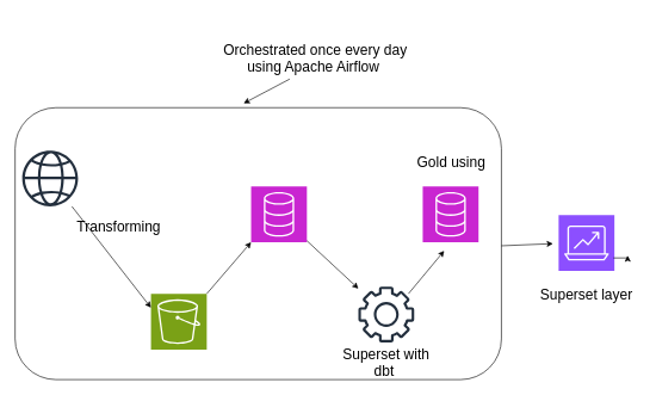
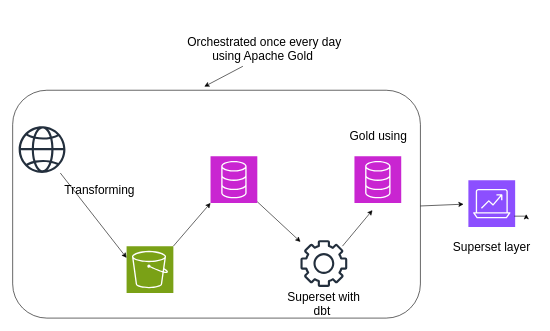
  <mxCell id="0" />
  <mxCell id="1" parent="0" />
  <mxCell id="2" value="" style="sketch=0;outlineConnect=0;fontColor=#232F3E;gradientColor=none;fillColor=#232F3D;strokeColor=none;dashed=0;verticalLabelPosition=bottom;verticalAlign=top;align=center;html=1;fontSize=12;fontStyle=0;aspect=fixed;pointerEvents=1;shape=mxgraph.aws4.globe;" vertex="1" parent="1"><mxGeometry y="210" width="78" height="78" as="geometry" x="30" /></mxCell>
  <mxCell id="3" value="" style="sketch=0;points=[[0,0,0],[0.25,0,0],[0.5,0,0],[0.75,0,0],[1,0,0],[0,1,0],[0.25,1,0],[0.5,1,0],[0.75,1,0],[1,1,0],[0,0.25,0],[0,0.5,0],[0,0.75,0],[1,0.25,0],[1,0.5,0],[1,0.75,0]];outlineConnect=0;fontColor=#232F3E;fillColor=#7AA116;strokeColor=#ffffff;dashed=0;verticalLabelPosition=bottom;verticalAlign=top;align=center;html=1;fontSize=12;fontStyle=0;aspect=fixed;shape=mxgraph.aws4.resourceIcon;resIcon=mxgraph.aws4.s3;" vertex="1" parent="1"><mxGeometry x="210" y="410" width="78" height="78" as="geometry" /></mxCell>
  <mxCell id="4" value="" style="endArrow=classic;html=1;rounded=0;entryX=0;entryY=0.25;entryDx=0;entryDy=0;entryPerimeter=0;" edge="1" parent="1" source="2" target="3"><mxGeometry width="50" height="50" relative="1" as="geometry"><mxPoint x="120" y="370" as="sourcePoint" /><mxPoint x="170" y="320" as="targetPoint" /></mxGeometry></mxCell>
  <mxCell id="5" value="" style="rounded=1;whiteSpace=wrap;html=1;fillColor=none;" vertex="1" parent="1"><mxGeometry x="20" y="150" width="680" height="380" as="geometry" /></mxCell>
  <mxCell id="6" value="" style="sketch=0;outlineConnect=0;fontColor=#232F3E;gradientColor=none;fillColor=#232F3D;strokeColor=none;dashed=0;verticalLabelPosition=bottom;verticalAlign=top;align=center;html=1;fontSize=12;fontStyle=0;aspect=fixed;pointerEvents=1;shape=mxgraph.aws4.gear;" vertex="1" parent="1"><mxGeometry x="500" y="400" width="78" height="78" as="geometry" /></mxCell>
  <mxCell id="7" value="" style="sketch=0;points=[[0,0,0],[0.25,0,0],[0.5,0,0],[0.75,0,0],[1,0,0],[0,1,0],[0.25,1,0],[0.5,1,0],[0.75,1,0],[1,1,0],[0,0.25,0],[0,0.5,0],[0,0.75,0],[1,0.25,0],[1,0.5,0],[1,0.75,0]];outlineConnect=0;fontColor=#232F3E;fillColor=#C925D1;strokeColor=#ffffff;dashed=0;verticalLabelPosition=bottom;verticalAlign=top;align=center;html=1;fontSize=12;fontStyle=0;aspect=fixed;shape=mxgraph.aws4.resourceIcon;resIcon=mxgraph.aws4.database;" vertex="1" parent="1"><mxGeometry x="350" y="260" width="78" height="78" as="geometry" /></mxCell>
  <mxCell id="8" value="" style="sketch=0;points=[[0,0,0],[0.25,0,0],[0.5,0,0],[0.75,0,0],[1,0,0],[0,1,0],[0.25,1,0],[0.5,1,0],[0.75,1,0],[1,1,0],[0,0.25,0],[0,0.5,0],[0,0.75,0],[1,0.25,0],[1,0.5,0],[1,0.75,0]];outlineConnect=0;fontColor=#232F3E;fillColor=#C925D1;strokeColor=#ffffff;dashed=0;verticalLabelPosition=bottom;verticalAlign=top;align=center;html=1;fontSize=12;fontStyle=0;aspect=fixed;shape=mxgraph.aws4.resourceIcon;resIcon=mxgraph.aws4.database;" vertex="1" parent="1"><mxGeometry x="590" y="260" width="78" height="78" as="geometry" /></mxCell>
  <mxCell id="9" value="" style="endArrow=classic;html=1;rounded=0;entryX=0;entryY=1;entryDx=0;entryDy=0;entryPerimeter=0;" edge="1" parent="1" target="7"><mxGeometry width="50" height="50" relative="1" as="geometry"><mxPoint x="288" y="410" as="sourcePoint" /><mxPoint x="338" y="360" as="targetPoint" /></mxGeometry></mxCell>
  <mxCell id="10" value="" style="endArrow=classic;html=1;rounded=0;" edge="1" parent="1" target="6"><mxGeometry width="50" height="50" relative="1" as="geometry"><mxPoint x="428" y="336" as="sourcePoint" /><mxPoint x="539" y="478" as="targetPoint" /></mxGeometry></mxCell>
  <mxCell id="11" value="" style="endArrow=classic;html=1;rounded=0;" edge="1" parent="1"><mxGeometry width="50" height="50" relative="1" as="geometry"><mxPoint x="570" y="410" as="sourcePoint" /><mxPoint x="620" y="350" as="targetPoint" /></mxGeometry></mxCell>
  <mxCell id="12" value="" style="sketch=0;points=[[0,0,0],[0.25,0,0],[0.5,0,0],[0.75,0,0],[1,0,0],[0,1,0],[0.25,1,0],[0.5,1,0],[0.75,1,0],[1,1,0],[0,0.25,0],[0,0.5,0],[0,0.75,0],[1,0.25,0],[1,0.5,0],[1,0.75,0]];outlineConnect=0;fontColor=#232F3E;fillColor=#8C4FFF;strokeColor=#ffffff;dashed=0;verticalLabelPosition=bottom;verticalAlign=top;align=center;html=1;fontSize=12;fontStyle=0;aspect=fixed;shape=mxgraph.aws4.resourceIcon;resIcon=mxgraph.aws4.analytics;" vertex="1" parent="1"><mxGeometry x="780" y="300" width="78" height="78" as="geometry" /></mxCell>
  <mxCell id="13" value="" style="endArrow=classic;html=1;rounded=0;" edge="1" parent="1"><mxGeometry width="50" height="50" relative="1" as="geometry"><mxPoint x="700" y="343" as="sourcePoint" /><mxPoint x="772" y="340" as="targetPoint" /></mxGeometry></mxCell>
- <mxCell id="14" value="&lt;font style=&quot;font-size: 20px;&quot;&gt;Orchestrated once every day using Apache Airflow&amp;nbsp;&lt;/font&gt;" style="text;strokeColor=none;align=center;fillColor=none;html=1;verticalAlign=middle;whiteSpace=wrap;rounded=0;" vertex="1" parent="1"><mxGeometry x="300" y="20" width="280" height="120" as="geometry" /></mxCell>
+ <mxCell id="14" value="&lt;font style=&quot;font-size: 20px;&quot;&gt;Orchestrated once every day using Apache Gold&amp;nbsp;&lt;/font&gt;" style="text;strokeColor=none;align=center;fillColor=none;html=1;verticalAlign=middle;whiteSpace=wrap;rounded=0;" vertex="1" parent="1"><mxGeometry x="300" y="20" width="280" height="120" as="geometry" /></mxCell>
  <mxCell id="15" value="" style="endArrow=classic;html=1;rounded=0;entryX=0.47;entryY=-0.016;entryDx=0;entryDy=0;entryPerimeter=0;" edge="1" parent="1" target="5"><mxGeometry width="50" height="50" relative="1" as="geometry"><mxPoint x="404" y="110" as="sourcePoint" /><mxPoint x="476" y="177" as="targetPoint" /></mxGeometry></mxCell>
  <mxCell id="16" value="&lt;font style=&quot;font-size: 20px;&quot;&gt;&lt;font style=&quot;font-size: 20px;&quot;&gt;Transforming&lt;/font&gt;&lt;font style=&quot;font-size: 20px;&quot;&gt;&amp;nbsp;&lt;/font&gt;&lt;/font&gt;" style="text;strokeColor=none;align=center;fillColor=none;html=1;verticalAlign=middle;whiteSpace=wrap;rounded=0;" vertex="1" parent="1"><mxGeometry x="108" y="280" width="120" height="70" as="geometry" /></mxCell>
  <mxCell id="17" value="&lt;font style=&quot;font-size: 20px;&quot;&gt;Superset with dbt&amp;nbsp;&lt;/font&gt;" style="text;strokeColor=none;align=center;fillColor=none;html=1;verticalAlign=middle;whiteSpace=wrap;rounded=0;" vertex="1" parent="1"><mxGeometry x="474" y="482" width="130" height="48" as="geometry" /></mxCell>
  <mxCell id="18" value="&lt;font style=&quot;font-size: 20px;&quot;&gt;Superset layer&lt;/font&gt;" style="text;strokeColor=none;align=center;fillColor=none;html=1;verticalAlign=middle;whiteSpace=wrap;rounded=0;" vertex="1" parent="1"><mxGeometry x="744" y="360" width="150" height="100" as="geometry" /></mxCell>
  <mxCell id="19" style="edgeStyle=orthogonalEdgeStyle;rounded=0;orthogonalLoop=1;jettySize=auto;html=1;exitX=0.75;exitY=0;exitDx=0;exitDy=0;entryX=0.883;entryY=-0.033;entryDx=0;entryDy=0;entryPerimeter=0;" edge="1" parent="1" source="18" target="18"><mxGeometry relative="1" as="geometry" /></mxCell>
  <mxCell id="20" value="&lt;font style=&quot;font-size: 20px;&quot;&gt;Gold using&lt;/font&gt;" style="text;strokeColor=none;align=center;fillColor=none;html=1;verticalAlign=middle;whiteSpace=wrap;rounded=0;" vertex="1" parent="1"><mxGeometry x="580" y="210" width="100" height="30" as="geometry" /></mxCell>
